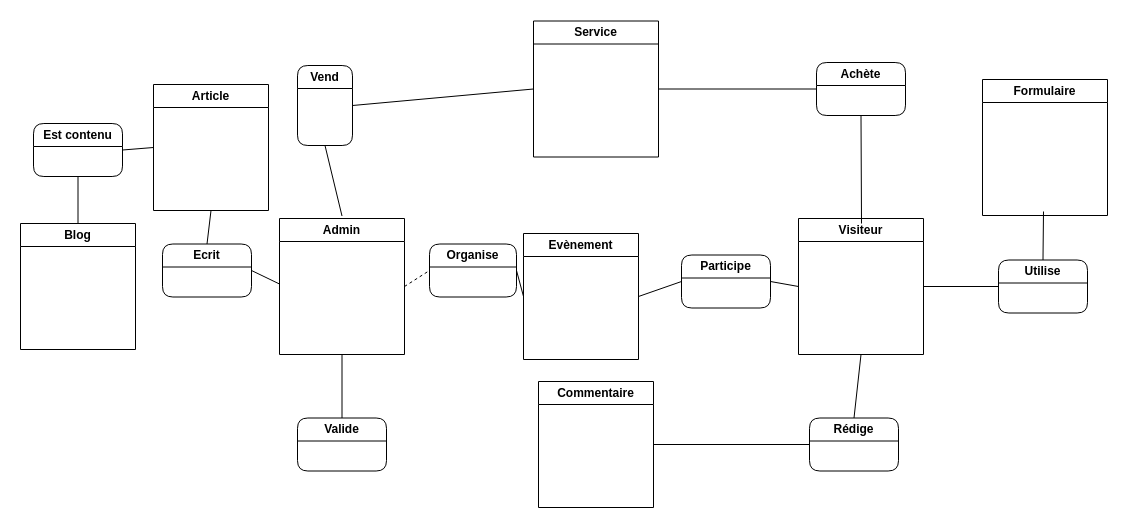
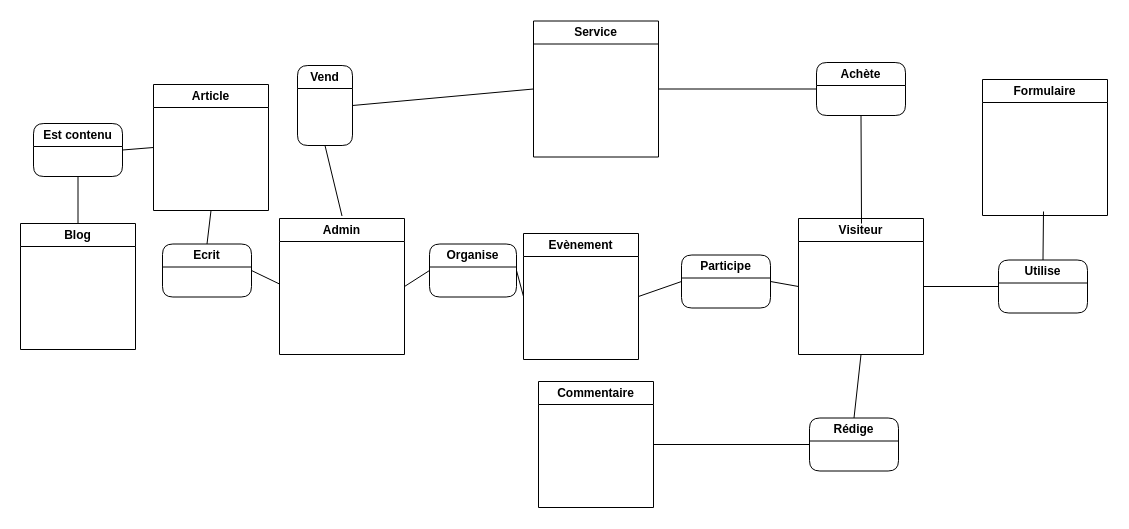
  <mxCell id="0" />
  <mxCell id="1" parent="0" />
  <mxCell id="2" style="edgeStyle=none;html=1;entryX=1;entryY=0.5;entryDx=0;entryDy=0;endArrow=none;endFill=0;strokeColor=#000000;exitX=0;exitY=0.5;exitDx=0;exitDy=0;" edge="1" parent="1" target="9"><mxGeometry relative="1" as="geometry"><mxPoint x="279" y="283.5" as="sourcePoint" /></mxGeometry></mxCell>
- <mxCell id="3" style="edgeStyle=none;html=1;exitX=1;exitY=0.5;exitDx=0;exitDy=0;entryX=0;entryY=0.5;entryDx=0;entryDy=0;strokeColor=#000000;endArrow=none;endFill=0;dashed=1;" edge="1" parent="1" source="5" target="20"><mxGeometry relative="1" as="geometry"><mxPoint x="341.5" y="351.5" as="sourcePoint" /></mxGeometry></mxCell>
+ <mxCell id="3" style="edgeStyle=none;html=1;exitX=1;exitY=0.5;exitDx=0;exitDy=0;entryX=0;entryY=0.5;entryDx=0;entryDy=0;strokeColor=#000000;endArrow=none;endFill=0;" edge="1" parent="1" source="5" target="20"><mxGeometry relative="1" as="geometry"><mxPoint x="341.5" y="351.5" as="sourcePoint" /></mxGeometry></mxCell>
  <mxCell id="4" style="edgeStyle=none;html=1;entryX=0.5;entryY=1;entryDx=0;entryDy=0;strokeColor=#000000;endArrow=none;endFill=0;exitX=0.5;exitY=0;exitDx=0;exitDy=0;" edge="1" parent="1" target="25"><mxGeometry relative="1" as="geometry"><mxPoint x="341.5" y="215.5" as="sourcePoint" /></mxGeometry></mxCell>
  <mxCell id="5" value="Admin" style="swimlane;whiteSpace=wrap;html=1;labelBackgroundColor=#FFFFFF;labelBorderColor=none;strokeColor=#000000;fontColor=#000000;fillColor=#FFFFFF;gradientColor=none;rounded=0;swimlaneLine=1;startSize=23;" vertex="1" parent="1"><mxGeometry x="279" y="218" width="125" height="136" as="geometry"><mxRectangle x="23" y="46" width="62" height="26" as="alternateBounds" /></mxGeometry></mxCell>
  <mxCell id="6" style="edgeStyle=none;html=1;exitX=0;exitY=0.5;exitDx=0;exitDy=0;entryX=1;entryY=0.5;entryDx=0;entryDy=0;strokeColor=#000000;endArrow=none;endFill=0;" edge="1" parent="1" source="7" target="12"><mxGeometry relative="1" as="geometry" /></mxCell>
  <mxCell id="7" value="Article" style="swimlane;whiteSpace=wrap;html=1;labelBackgroundColor=#FFFFFF;labelBorderColor=none;strokeColor=#000000;fontColor=#000000;fillColor=#FFFFFF;gradientColor=none;rounded=0;swimlaneLine=1;startSize=23;" vertex="1" parent="1"><mxGeometry x="153" y="84" width="115" height="126" as="geometry"><mxRectangle x="23" y="46" width="62" height="26" as="alternateBounds" /></mxGeometry></mxCell>
  <mxCell id="8" style="edgeStyle=none;html=1;exitX=0.5;exitY=0;exitDx=0;exitDy=0;strokeColor=#000000;endArrow=none;endFill=0;entryX=0.5;entryY=1;entryDx=0;entryDy=0;" edge="1" parent="1" source="9" target="7"><mxGeometry relative="1" as="geometry"><mxPoint x="628" y="168" as="targetPoint" /></mxGeometry></mxCell>
  <mxCell id="9" value="Ecrit" style="swimlane;whiteSpace=wrap;html=1;labelBackgroundColor=#FFFFFF;labelBorderColor=none;strokeColor=#000000;fontColor=#000000;fillColor=#FFFFFF;gradientColor=none;rounded=1;swimlaneLine=1;startSize=23;" vertex="1" parent="1"><mxGeometry x="162" y="243.5" width="89" height="53" as="geometry"><mxRectangle x="23" y="46" width="62" height="26" as="alternateBounds" /></mxGeometry></mxCell>
  <mxCell id="10" value="Blog" style="swimlane;whiteSpace=wrap;html=1;labelBackgroundColor=#FFFFFF;labelBorderColor=none;strokeColor=#000000;fontColor=#000000;fillColor=#FFFFFF;gradientColor=none;rounded=0;swimlaneLine=1;startSize=23;" vertex="1" parent="1"><mxGeometry x="20" y="223" width="115" height="126" as="geometry"><mxRectangle x="23" y="46" width="62" height="26" as="alternateBounds" /></mxGeometry></mxCell>
  <mxCell id="11" style="edgeStyle=none;html=1;exitX=0.5;exitY=1;exitDx=0;exitDy=0;entryX=0.5;entryY=0;entryDx=0;entryDy=0;strokeColor=#000000;endArrow=none;endFill=0;" edge="1" parent="1" source="12" target="10"><mxGeometry relative="1" as="geometry" /></mxCell>
  <mxCell id="12" value="Est contenu" style="swimlane;whiteSpace=wrap;html=1;labelBackgroundColor=#FFFFFF;labelBorderColor=none;strokeColor=#000000;fontColor=#000000;fillColor=#FFFFFF;gradientColor=none;rounded=1;swimlaneLine=1;startSize=23;" vertex="1" parent="1"><mxGeometry x="33" y="123" width="89" height="53" as="geometry"><mxRectangle x="23" y="46" width="62" height="26" as="alternateBounds" /></mxGeometry></mxCell>
  <mxCell id="13" style="edgeStyle=none;html=1;exitX=1;exitY=0.5;exitDx=0;exitDy=0;entryX=0;entryY=0.5;entryDx=0;entryDy=0;strokeColor=#000000;endArrow=none;endFill=0;" edge="1" parent="1" source="15" target="18"><mxGeometry relative="1" as="geometry" /></mxCell>
  <mxCell id="14" style="edgeStyle=none;html=1;strokeColor=#000000;endArrow=none;endFill=0;entryX=1;entryY=0.5;entryDx=0;entryDy=0;exitX=0;exitY=0.5;exitDx=0;exitDy=0;" edge="1" parent="1" source="15" target="23"><mxGeometry relative="1" as="geometry"><mxPoint x="864" y="358" as="sourcePoint" /><mxPoint x="856" y="406" as="targetPoint" /></mxGeometry></mxCell>
  <mxCell id="15" value="Visiteur" style="swimlane;whiteSpace=wrap;html=1;labelBackgroundColor=#FFFFFF;labelBorderColor=none;strokeColor=#000000;fontColor=#000000;fillColor=#FFFFFF;gradientColor=none;rounded=0;swimlaneLine=1;startSize=23;" vertex="1" parent="1"><mxGeometry x="798" y="218" width="125" height="136" as="geometry"><mxRectangle x="23" y="46" width="62" height="26" as="alternateBounds" /></mxGeometry></mxCell>
  <mxCell id="16" value="Formulaire" style="swimlane;whiteSpace=wrap;html=1;labelBackgroundColor=#FFFFFF;labelBorderColor=none;strokeColor=#000000;fontColor=#000000;fillColor=#FFFFFF;gradientColor=none;rounded=0;swimlaneLine=1;startSize=23;" vertex="1" parent="1"><mxGeometry x="982" y="79" width="125" height="136" as="geometry"><mxRectangle x="23" y="46" width="62" height="26" as="alternateBounds" /></mxGeometry></mxCell>
  <mxCell id="17" style="edgeStyle=none;html=1;exitX=0.5;exitY=0;exitDx=0;exitDy=0;strokeColor=#000000;endArrow=none;endFill=0;" edge="1" parent="1" source="18"><mxGeometry relative="1" as="geometry"><mxPoint x="1043" y="211" as="targetPoint" /></mxGeometry></mxCell>
  <mxCell id="18" value="Utilise" style="swimlane;whiteSpace=wrap;html=1;labelBackgroundColor=#FFFFFF;labelBorderColor=none;strokeColor=#000000;fontColor=#000000;fillColor=#FFFFFF;gradientColor=none;rounded=1;swimlaneLine=1;startSize=23;" vertex="1" parent="1"><mxGeometry x="998" y="259.5" width="89" height="53" as="geometry"><mxRectangle x="23" y="46" width="62" height="26" as="alternateBounds" /></mxGeometry></mxCell>
  <mxCell id="19" style="edgeStyle=none;html=1;exitX=1;exitY=0.5;exitDx=0;exitDy=0;entryX=0;entryY=0.5;entryDx=0;entryDy=0;strokeColor=#000000;endArrow=none;endFill=0;" edge="1" parent="1" source="20" target="21"><mxGeometry relative="1" as="geometry" /></mxCell>
  <mxCell id="20" value="Organise" style="swimlane;whiteSpace=wrap;html=1;labelBackgroundColor=#FFFFFF;labelBorderColor=none;strokeColor=#000000;fontColor=#000000;fillColor=#FFFFFF;gradientColor=none;rounded=1;swimlaneLine=1;startSize=23;" vertex="1" parent="1"><mxGeometry x="429" y="243.5" width="87" height="53" as="geometry"><mxRectangle x="23" y="46" width="62" height="26" as="alternateBounds" /></mxGeometry></mxCell>
  <mxCell id="21" value="Evènement" style="swimlane;whiteSpace=wrap;html=1;labelBackgroundColor=#FFFFFF;labelBorderColor=none;strokeColor=#000000;fontColor=#000000;fillColor=#FFFFFF;gradientColor=none;rounded=0;swimlaneLine=1;startSize=23;" vertex="1" parent="1"><mxGeometry x="523" y="233" width="115" height="126" as="geometry"><mxRectangle x="23" y="46" width="62" height="26" as="alternateBounds" /></mxGeometry></mxCell>
  <mxCell id="22" style="edgeStyle=none;html=1;exitX=0;exitY=0.5;exitDx=0;exitDy=0;entryX=1;entryY=0.5;entryDx=0;entryDy=0;strokeColor=#000000;endArrow=none;endFill=0;" edge="1" parent="1" source="23" target="21"><mxGeometry relative="1" as="geometry" /></mxCell>
  <mxCell id="23" value="Participe" style="swimlane;whiteSpace=wrap;html=1;labelBackgroundColor=#FFFFFF;labelBorderColor=none;strokeColor=#000000;fontColor=#000000;fillColor=#FFFFFF;gradientColor=none;rounded=1;swimlaneLine=1;startSize=23;" vertex="1" parent="1"><mxGeometry x="681" y="254.5" width="89" height="53" as="geometry"><mxRectangle x="23" y="46" width="62" height="26" as="alternateBounds" /></mxGeometry></mxCell>
  <mxCell id="24" style="edgeStyle=none;html=1;exitX=1;exitY=0.5;exitDx=0;exitDy=0;entryX=0;entryY=0.5;entryDx=0;entryDy=0;strokeColor=#000000;endArrow=none;endFill=0;" edge="1" parent="1" source="25" target="26"><mxGeometry relative="1" as="geometry" /></mxCell>
  <mxCell id="25" value="Vend" style="swimlane;whiteSpace=wrap;html=1;labelBackgroundColor=#FFFFFF;labelBorderColor=none;strokeColor=#000000;fontColor=#000000;fillColor=#FFFFFF;gradientColor=none;rounded=1;swimlaneLine=1;startSize=23;" vertex="1" parent="1"><mxGeometry x="297" y="65" width="55" height="80" as="geometry"><mxRectangle x="23" y="46" width="62" height="26" as="alternateBounds" /></mxGeometry></mxCell>
  <mxCell id="26" value="Service" style="swimlane;whiteSpace=wrap;html=1;labelBackgroundColor=#FFFFFF;labelBorderColor=none;strokeColor=#000000;fontColor=#000000;fillColor=#FFFFFF;gradientColor=none;rounded=0;swimlaneLine=1;startSize=23;" vertex="1" parent="1"><mxGeometry x="533" y="20.5" width="125" height="136" as="geometry"><mxRectangle x="23" y="46" width="62" height="26" as="alternateBounds" /></mxGeometry></mxCell>
  <mxCell id="27" style="edgeStyle=none;html=1;entryX=1;entryY=0.5;entryDx=0;entryDy=0;strokeColor=#000000;endArrow=none;endFill=0;exitX=0;exitY=0.5;exitDx=0;exitDy=0;" edge="1" parent="1" source="29" target="26"><mxGeometry relative="1" as="geometry" /></mxCell>
  <mxCell id="28" style="edgeStyle=none;html=1;strokeColor=#000000;endArrow=none;endFill=0;exitX=0.5;exitY=1;exitDx=0;exitDy=0;" edge="1" parent="1" source="29"><mxGeometry relative="1" as="geometry"><mxPoint x="872" y="177" as="sourcePoint" /><mxPoint x="861" y="223" as="targetPoint" /></mxGeometry></mxCell>
  <mxCell id="29" value="Achète" style="swimlane;whiteSpace=wrap;html=1;labelBackgroundColor=#FFFFFF;labelBorderColor=none;strokeColor=#000000;fontColor=#000000;fillColor=#FFFFFF;gradientColor=none;rounded=1;swimlaneLine=1;startSize=23;" vertex="1" parent="1"><mxGeometry x="816" y="62" width="89" height="53" as="geometry"><mxRectangle x="23" y="46" width="62" height="26" as="alternateBounds" /></mxGeometry></mxCell>
  <mxCell id="30" value="Commentaire" style="swimlane;whiteSpace=wrap;html=1;labelBackgroundColor=#FFFFFF;labelBorderColor=none;strokeColor=#000000;fontColor=#000000;fillColor=#FFFFFF;gradientColor=none;rounded=0;swimlaneLine=1;startSize=23;" vertex="1" parent="1"><mxGeometry x="538" y="381" width="115" height="126" as="geometry"><mxRectangle x="23" y="46" width="62" height="26" as="alternateBounds" /></mxGeometry></mxCell>
- <mxCell id="31" style="edgeStyle=none;html=1;exitX=0.5;exitY=0;exitDx=0;exitDy=0;entryX=0.5;entryY=1;entryDx=0;entryDy=0;strokeColor=#000000;endArrow=none;endFill=0;" edge="1" parent="1" source="32" target="5"><mxGeometry relative="1" as="geometry" /></mxCell>
- <mxCell id="32" value="Valide" style="swimlane;whiteSpace=wrap;html=1;labelBackgroundColor=#FFFFFF;labelBorderColor=none;strokeColor=#000000;fontColor=#000000;fillColor=#FFFFFF;gradientColor=none;rounded=1;swimlaneLine=1;startSize=23;" vertex="1" parent="1"><mxGeometry x="297" y="417.5" width="89" height="53" as="geometry"><mxRectangle x="23" y="46" width="62" height="26" as="alternateBounds" /></mxGeometry></mxCell>
  <mxCell id="33" style="edgeStyle=none;html=1;exitX=0.5;exitY=0;exitDx=0;exitDy=0;entryX=0.5;entryY=1;entryDx=0;entryDy=0;strokeColor=#000000;endArrow=none;endFill=0;" edge="1" parent="1" source="35" target="15"><mxGeometry relative="1" as="geometry" /></mxCell>
  <mxCell id="34" style="edgeStyle=none;html=1;exitX=0;exitY=0.5;exitDx=0;exitDy=0;entryX=1;entryY=0.5;entryDx=0;entryDy=0;strokeColor=#000000;endArrow=none;endFill=0;" edge="1" parent="1" source="35" target="30"><mxGeometry relative="1" as="geometry" /></mxCell>
  <mxCell id="35" value="Rédige" style="swimlane;whiteSpace=wrap;html=1;labelBackgroundColor=#FFFFFF;labelBorderColor=none;strokeColor=#000000;fontColor=#000000;fillColor=#FFFFFF;gradientColor=none;rounded=1;swimlaneLine=1;startSize=23;" vertex="1" parent="1"><mxGeometry x="809" y="417.5" width="89" height="53" as="geometry"><mxRectangle x="23" y="46" width="62" height="26" as="alternateBounds" /></mxGeometry></mxCell>
